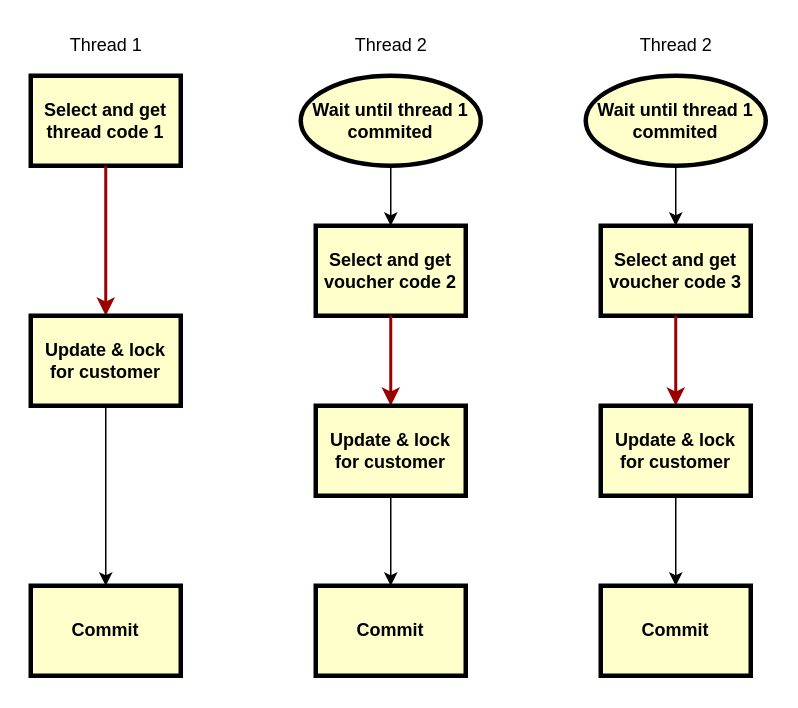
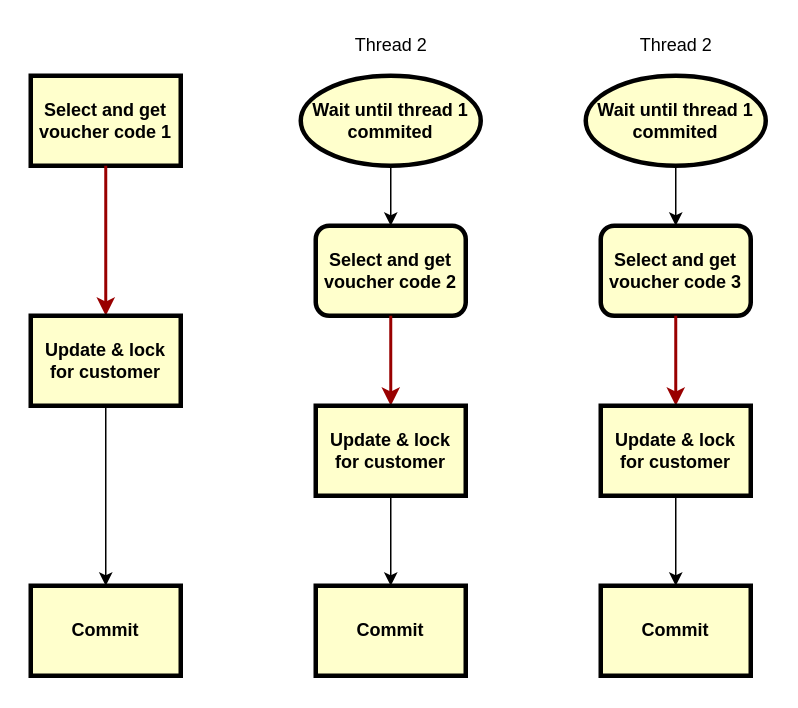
  <mxCell id="0" />
  <mxCell id="1" parent="0" />
- <mxCell id="2" value="Select and get thread code 1" style="whiteSpace=wrap;align=center;verticalAlign=middle;fontStyle=1;strokeWidth=3;fillColor=#FFFFCC" parent="1" vertex="1"><mxGeometry x="20" y="50" width="100" height="60" as="geometry" /></mxCell>
+ <mxCell id="2" value="Select and get voucher code 1" style="whiteSpace=wrap;align=center;verticalAlign=middle;fontStyle=1;strokeWidth=3;fillColor=#FFFFCC" parent="1" vertex="1"><mxGeometry x="20" y="50" width="100" height="60" as="geometry" /></mxCell>
  <mxCell id="3" value="" style="edgeStyle=none;noEdgeStyle=1;strokeColor=#990000;strokeWidth=2;entryX=0.5;entryY=0;entryDx=0;entryDy=0;" parent="1" source="2" target="6" edge="1"><mxGeometry width="100" height="100" relative="1" as="geometry"><mxPoint x="220" y="160" as="sourcePoint" /><mxPoint x="70" y="200" as="targetPoint" /></mxGeometry></mxCell>
- <mxCell id="4" value="Thread 1" style="text;html=1;resizable=0;autosize=1;align=center;verticalAlign=middle;points=[];fillColor=none;strokeColor=none;rounded=0;" vertex="1" parent="1"><mxGeometry x="40" y="20" width="60" height="20" as="geometry" /></mxCell>
  <mxCell id="5" value="" style="edgeStyle=orthogonalEdgeStyle;rounded=0;orthogonalLoop=1;jettySize=auto;html=1;" edge="1" parent="1" source="6" target="7"><mxGeometry relative="1" as="geometry" /></mxCell>
  <mxCell id="6" value="Update &amp; lock for customer" style="whiteSpace=wrap;align=center;verticalAlign=middle;fontStyle=1;strokeWidth=3;fillColor=#FFFFCC" vertex="1" parent="1"><mxGeometry x="20" y="210" width="100" height="60" as="geometry" /></mxCell>
  <mxCell id="7" value="Commit" style="whiteSpace=wrap;html=1;fillColor=#FFFFCC;fontStyle=1;strokeWidth=3;" vertex="1" parent="1"><mxGeometry x="20" y="390" width="100" height="60" as="geometry" /></mxCell>
- <mxCell id="8" value="Select and get voucher code 2" style="whiteSpace=wrap;align=center;verticalAlign=middle;fontStyle=1;strokeWidth=3;fillColor=#FFFFCC" vertex="1" parent="1"><mxGeometry x="210" y="150" width="100" height="60" as="geometry" /></mxCell>
+ <mxCell id="8" value="Select and get voucher code 2" style="whiteSpace=wrap;align=center;verticalAlign=middle;fontStyle=1;strokeWidth=3;fillColor=#FFFFCC;rounded=1;" vertex="1" parent="1"><mxGeometry x="210" y="150" width="100" height="60" as="geometry" /></mxCell>
  <mxCell id="9" value="" style="edgeStyle=none;noEdgeStyle=1;strokeColor=#990000;strokeWidth=2;entryX=0.5;entryY=0;entryDx=0;entryDy=0;" edge="1" parent="1" source="8" target="12"><mxGeometry width="100" height="100" relative="1" as="geometry"><mxPoint x="410" y="160" as="sourcePoint" /><mxPoint x="260" y="241" as="targetPoint" /></mxGeometry></mxCell>
  <mxCell id="10" value="Thread 2" style="text;html=1;resizable=0;autosize=1;align=center;verticalAlign=middle;points=[];fillColor=none;strokeColor=none;rounded=0;" vertex="1" parent="1"><mxGeometry x="230" y="20" width="60" height="20" as="geometry" /></mxCell>
  <mxCell id="11" value="" style="edgeStyle=orthogonalEdgeStyle;rounded=0;orthogonalLoop=1;jettySize=auto;html=1;" edge="1" parent="1" source="12" target="13"><mxGeometry relative="1" as="geometry" /></mxCell>
  <mxCell id="12" value="Update &amp; lock for customer" style="whiteSpace=wrap;align=center;verticalAlign=middle;fontStyle=1;strokeWidth=3;fillColor=#FFFFCC" vertex="1" parent="1"><mxGeometry x="210" y="270" width="100" height="60" as="geometry" /></mxCell>
  <mxCell id="13" value="Commit" style="whiteSpace=wrap;html=1;fillColor=#FFFFCC;fontStyle=1;strokeWidth=3;" vertex="1" parent="1"><mxGeometry x="210" y="390" width="100" height="60" as="geometry" /></mxCell>
  <mxCell id="14" value="" style="edgeStyle=orthogonalEdgeStyle;rounded=0;orthogonalLoop=1;jettySize=auto;html=1;" edge="1" parent="1" source="15" target="8"><mxGeometry relative="1" as="geometry" /></mxCell>
  <mxCell id="15" value="Wait until thread 1 commited" style="ellipse;whiteSpace=wrap;html=1;fillColor=#FFFFCC;fontStyle=1;strokeWidth=3;" vertex="1" parent="1"><mxGeometry x="200" y="50" width="120" height="60" as="geometry" /></mxCell>
- <mxCell id="16" value="Select and get voucher code 3" style="whiteSpace=wrap;align=center;verticalAlign=middle;fontStyle=1;strokeWidth=3;fillColor=#FFFFCC" vertex="1" parent="1"><mxGeometry x="400" y="150" width="100" height="60" as="geometry" /></mxCell>
+ <mxCell id="16" value="Select and get voucher code 3" style="whiteSpace=wrap;align=center;verticalAlign=middle;fontStyle=1;strokeWidth=3;fillColor=#FFFFCC;rounded=1;" vertex="1" parent="1"><mxGeometry x="400" y="150" width="100" height="60" as="geometry" /></mxCell>
  <mxCell id="17" value="" style="edgeStyle=none;noEdgeStyle=1;strokeColor=#990000;strokeWidth=2;entryX=0.5;entryY=0;entryDx=0;entryDy=0;" edge="1" parent="1" source="16" target="20"><mxGeometry width="100" height="100" relative="1" as="geometry"><mxPoint x="600" y="160" as="sourcePoint" /><mxPoint x="450" y="241" as="targetPoint" /></mxGeometry></mxCell>
  <mxCell id="18" value="Thread 2" style="text;html=1;resizable=0;autosize=1;align=center;verticalAlign=middle;points=[];fillColor=none;strokeColor=none;rounded=0;" vertex="1" parent="1"><mxGeometry x="420" y="20" width="60" height="20" as="geometry" /></mxCell>
  <mxCell id="19" value="" style="edgeStyle=orthogonalEdgeStyle;rounded=0;orthogonalLoop=1;jettySize=auto;html=1;" edge="1" parent="1" source="20" target="21"><mxGeometry relative="1" as="geometry" /></mxCell>
  <mxCell id="20" value="Update &amp; lock for customer" style="whiteSpace=wrap;align=center;verticalAlign=middle;fontStyle=1;strokeWidth=3;fillColor=#FFFFCC" vertex="1" parent="1"><mxGeometry x="400" y="270" width="100" height="60" as="geometry" /></mxCell>
  <mxCell id="21" value="Commit" style="whiteSpace=wrap;html=1;fillColor=#FFFFCC;fontStyle=1;strokeWidth=3;" vertex="1" parent="1"><mxGeometry x="400" y="390" width="100" height="60" as="geometry" /></mxCell>
  <mxCell id="22" value="" style="edgeStyle=orthogonalEdgeStyle;rounded=0;orthogonalLoop=1;jettySize=auto;html=1;" edge="1" parent="1" source="23" target="16"><mxGeometry relative="1" as="geometry" /></mxCell>
  <mxCell id="23" value="Wait until thread 1 commited" style="ellipse;whiteSpace=wrap;html=1;fillColor=#FFFFCC;fontStyle=1;strokeWidth=3;" vertex="1" parent="1"><mxGeometry x="390" y="50" width="120" height="60" as="geometry" /></mxCell>
